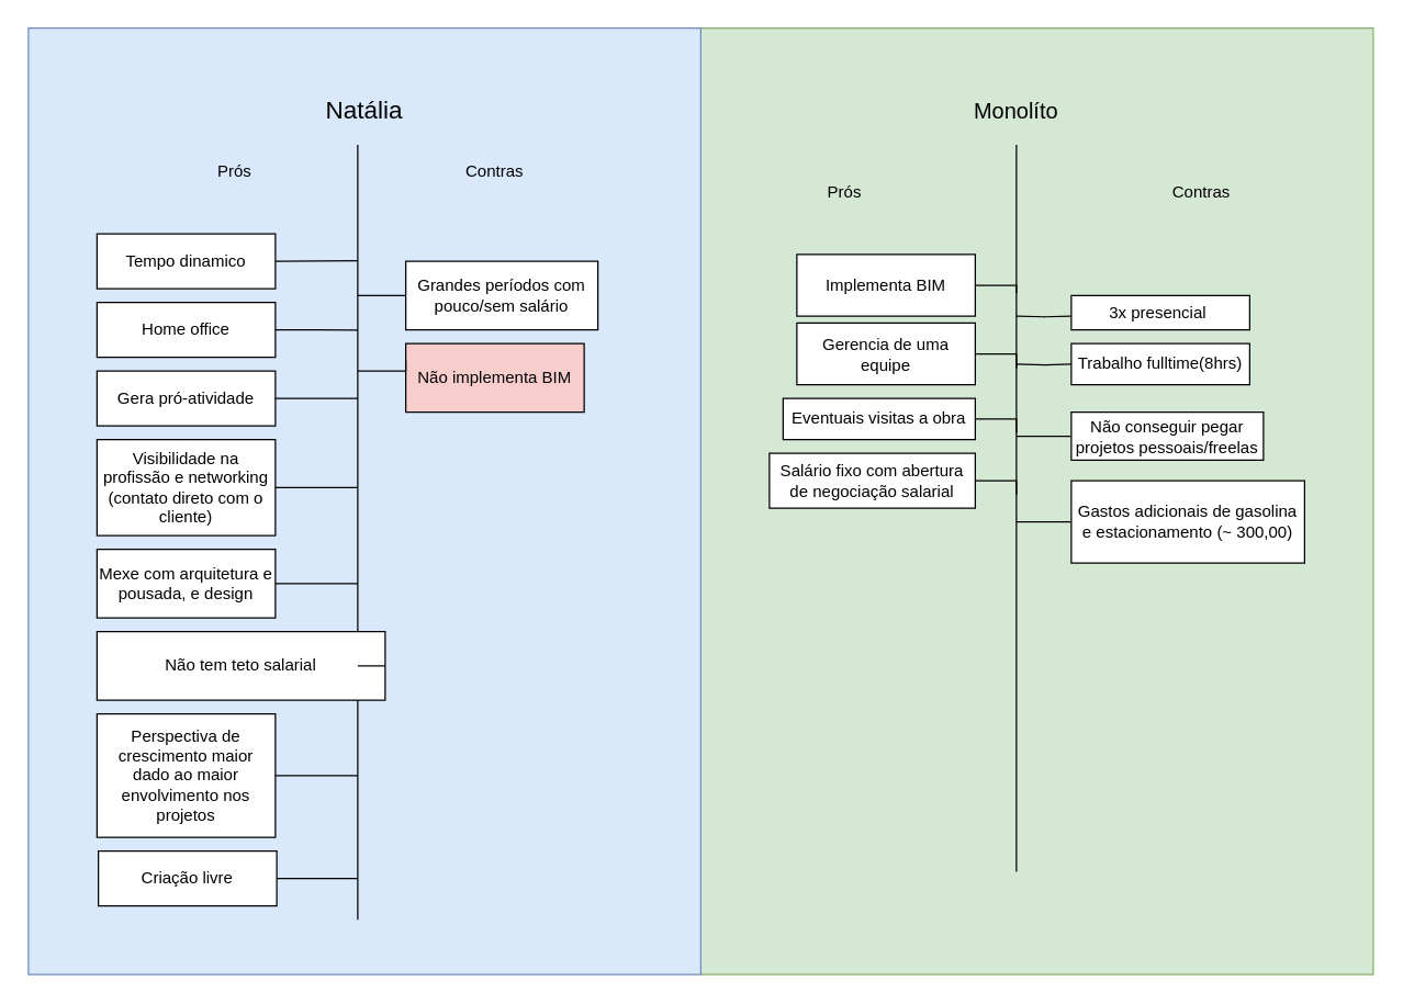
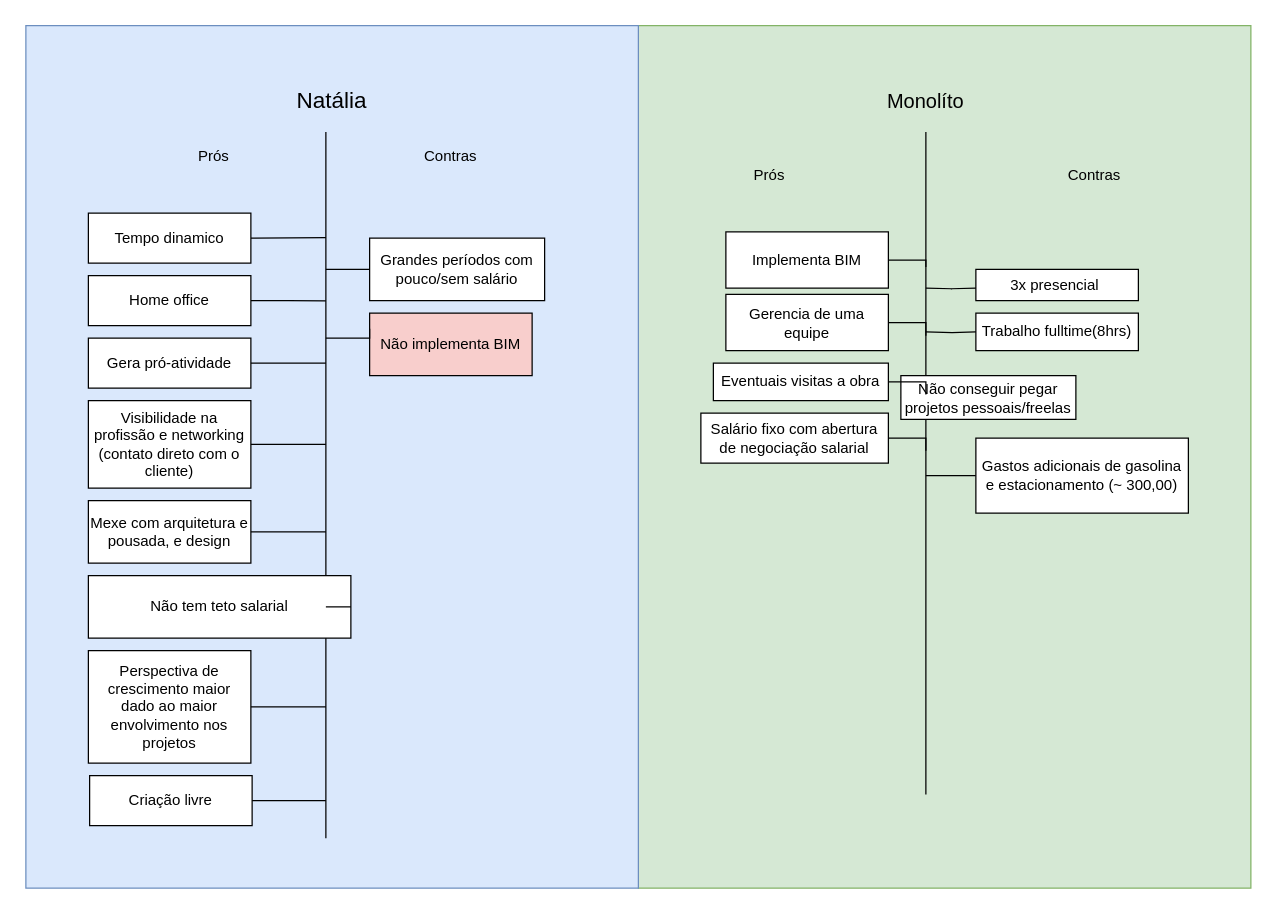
  <mxCell id="0" />
  <mxCell id="1" parent="0" />
  <mxCell id="2" value="" style="rounded=0;whiteSpace=wrap;html=1;fillColor=#d5e8d4;strokeColor=#82b366;" vertex="1" parent="1"><mxGeometry x="510" y="20" width="490" height="690" as="geometry" /></mxCell>
  <mxCell id="3" value="" style="rounded=0;whiteSpace=wrap;html=1;fillColor=#dae8fc;strokeColor=#6c8ebf;" vertex="1" parent="1"><mxGeometry x="20" y="20" width="490" height="690" as="geometry" /></mxCell>
  <mxCell id="4" style="edgeStyle=orthogonalEdgeStyle;rounded=0;orthogonalLoop=1;jettySize=auto;html=1;exitX=1;exitY=0.5;exitDx=0;exitDy=0;arcSize=0;endArrow=none;endFill=0;" edge="1" parent="1" source="5"><mxGeometry relative="1" as="geometry"><mxPoint x="260" y="189.529" as="targetPoint" /></mxGeometry></mxCell>
  <mxCell id="5" value="Tempo dinamico" style="rounded=0;whiteSpace=wrap;html=1;" vertex="1" parent="1"><mxGeometry x="70" y="170" width="130" height="40" as="geometry" /></mxCell>
  <mxCell id="6" value="" style="endArrow=none;html=1;rounded=0;" edge="1" parent="1"><mxGeometry width="50" height="50" relative="1" as="geometry"><mxPoint x="260" y="670" as="sourcePoint" /><mxPoint x="260" y="105" as="targetPoint" /></mxGeometry></mxCell>
  <mxCell id="7" style="edgeStyle=orthogonalEdgeStyle;rounded=0;orthogonalLoop=1;jettySize=auto;html=1;exitX=1;exitY=0.5;exitDx=0;exitDy=0;endArrow=none;endFill=0;" edge="1" parent="1" source="8"><mxGeometry relative="1" as="geometry"><mxPoint x="260" y="240.118" as="targetPoint" /></mxGeometry></mxCell>
  <mxCell id="8" value="Home office" style="rounded=0;whiteSpace=wrap;html=1;" vertex="1" parent="1"><mxGeometry x="70" y="220" width="130" height="40" as="geometry" /></mxCell>
  <mxCell id="9" value="Gera pró-atividade" style="rounded=0;whiteSpace=wrap;html=1;" vertex="1" parent="1"><mxGeometry x="70" y="270" width="130" height="40" as="geometry" /></mxCell>
  <mxCell id="10" value="Visibilidade na profissão e networking (contato direto com o cliente)" style="rounded=0;whiteSpace=wrap;html=1;" vertex="1" parent="1"><mxGeometry x="70" y="320" width="130" height="70" as="geometry" /></mxCell>
  <mxCell id="11" value="Mexe com arquitetura e pousada, e design" style="rounded=0;whiteSpace=wrap;html=1;" vertex="1" parent="1"><mxGeometry x="70" y="400" width="130" height="50" as="geometry" /></mxCell>
  <mxCell id="12" value="Prós" style="text;html=1;align=center;verticalAlign=middle;whiteSpace=wrap;rounded=0;" vertex="1" parent="1"><mxGeometry x="90" y="110" width="161" height="30" as="geometry" /></mxCell>
  <mxCell id="13" value="Contras" style="text;html=1;align=center;verticalAlign=middle;whiteSpace=wrap;rounded=0;" vertex="1" parent="1"><mxGeometry x="290" y="110" width="140" height="30" as="geometry" /></mxCell>
  <mxCell id="14" value="Natália" style="text;html=1;align=center;verticalAlign=middle;whiteSpace=wrap;rounded=0;fontSize=18;" vertex="1" parent="1"><mxGeometry x="200" y="65" width="130" height="30" as="geometry" /></mxCell>
  <mxCell id="15" value="Não tem teto salarial" style="rounded=0;whiteSpace=wrap;html=1;" vertex="1" parent="1"><mxGeometry x="70" y="460" width="210" height="50" as="geometry" /></mxCell>
  <mxCell id="16" value="Perspectiva de crescimento maior dado ao maior envolvimento nos projetos" style="rounded=0;whiteSpace=wrap;html=1;" vertex="1" parent="1"><mxGeometry x="70" y="520" width="130" height="90" as="geometry" /></mxCell>
  <mxCell id="17" value="Grandes períodos com pouco/sem salário" style="rounded=0;whiteSpace=wrap;html=1;" vertex="1" parent="1"><mxGeometry x="295" y="190" width="140" height="50" as="geometry" /></mxCell>
  <mxCell id="18" value="Não implementa BIM" style="rounded=0;whiteSpace=wrap;html=1;fillColor=#f8cecc;" vertex="1" parent="1"><mxGeometry x="295" y="250" width="130" height="50" as="geometry" /></mxCell>
  <mxCell id="19" value="Criação livre" style="rounded=0;whiteSpace=wrap;html=1;" vertex="1" parent="1"><mxGeometry x="71" y="620" width="130" height="40" as="geometry" /></mxCell>
  <mxCell id="20" value="" style="endArrow=none;html=1;rounded=0;" edge="1" parent="1"><mxGeometry width="50" height="50" relative="1" as="geometry"><mxPoint x="740" y="635" as="sourcePoint" /><mxPoint x="740" y="105" as="targetPoint" /></mxGeometry></mxCell>
  <mxCell id="21" value="Prós" style="text;html=1;align=center;verticalAlign=middle;whiteSpace=wrap;rounded=0;" vertex="1" parent="1"><mxGeometry x="500" y="125" width="230" height="30" as="geometry" /></mxCell>
  <mxCell id="22" value="Contras" style="text;html=1;align=center;verticalAlign=middle;whiteSpace=wrap;rounded=0;" vertex="1" parent="1"><mxGeometry x="760" y="125" width="230" height="30" as="geometry" /></mxCell>
  <mxCell id="23" value="Monolíto" style="text;html=1;align=center;verticalAlign=middle;whiteSpace=wrap;rounded=0;fontSize=16;" vertex="1" parent="1"><mxGeometry x="670" y="65" width="140" height="30" as="geometry" /></mxCell>
  <mxCell id="24" value="3x presencial&amp;nbsp;" style="rounded=0;whiteSpace=wrap;html=1;" vertex="1" parent="1"><mxGeometry x="780" y="215" width="130" height="25" as="geometry" /></mxCell>
  <mxCell id="25" style="edgeStyle=orthogonalEdgeStyle;rounded=0;orthogonalLoop=1;jettySize=auto;html=1;exitX=1;exitY=0.5;exitDx=0;exitDy=0;endArrow=none;endFill=0;" edge="1" parent="1" source="26"><mxGeometry relative="1" as="geometry"><mxPoint x="740" y="213.059" as="targetPoint" /></mxGeometry></mxCell>
  <mxCell id="26" value="Implementa BIM" style="rounded=0;whiteSpace=wrap;html=1;" vertex="1" parent="1"><mxGeometry x="580" y="185" width="130" height="45" as="geometry" /></mxCell>
  <mxCell id="27" value="Gerencia de uma equipe" style="rounded=0;whiteSpace=wrap;html=1;" vertex="1" parent="1"><mxGeometry x="580" y="235" width="130" height="45" as="geometry" /></mxCell>
  <mxCell id="28" value="Salário fixo com abertura de negociação salarial" style="rounded=0;whiteSpace=wrap;html=1;" vertex="1" parent="1"><mxGeometry x="560" y="330" width="150" height="40" as="geometry" /></mxCell>
  <mxCell id="29" value="Eventuais visitas a obra" style="rounded=0;whiteSpace=wrap;html=1;" vertex="1" parent="1"><mxGeometry x="570" y="290" width="140" height="30" as="geometry" /></mxCell>
  <mxCell id="30" value="Trabalho fulltime(8hrs)" style="rounded=0;whiteSpace=wrap;html=1;" vertex="1" parent="1"><mxGeometry x="780" y="250" width="130" height="30" as="geometry" /></mxCell>
  <mxCell id="31" style="edgeStyle=orthogonalEdgeStyle;rounded=0;orthogonalLoop=1;jettySize=auto;html=1;exitX=0;exitY=0.5;exitDx=0;exitDy=0;endArrow=none;endFill=0;" edge="1" parent="1" source="32"><mxGeometry relative="1" as="geometry"><mxPoint x="740" y="317.552" as="targetPoint" /></mxGeometry></mxCell>
- <mxCell id="32" value="Não conseguir pegar projetos pessoais/freelas" style="rounded=0;whiteSpace=wrap;html=1;" vertex="1" parent="1"><mxGeometry x="780" y="300" width="140" height="35" as="geometry" /></mxCell>
+ <mxCell id="32" value="Não conseguir pegar projetos pessoais/freelas" style="rounded=0;whiteSpace=wrap;html=1;" vertex="1" parent="1"><mxGeometry x="720" y="300" width="140" height="35" as="geometry" /></mxCell>
  <mxCell id="33" style="edgeStyle=orthogonalEdgeStyle;rounded=0;orthogonalLoop=1;jettySize=auto;html=1;exitX=0;exitY=0.5;exitDx=0;exitDy=0;endArrow=none;endFill=0;" edge="1" parent="1" source="34"><mxGeometry relative="1" as="geometry"><mxPoint x="740" y="380" as="targetPoint" /></mxGeometry></mxCell>
  <mxCell id="34" value="Gastos adicionais de gasolina e estacionamento (~ 300,00)" style="rounded=0;whiteSpace=wrap;html=1;" vertex="1" parent="1"><mxGeometry x="780" y="350" width="170" height="60" as="geometry" /></mxCell>
  <mxCell id="35" style="edgeStyle=orthogonalEdgeStyle;rounded=0;orthogonalLoop=1;jettySize=auto;html=1;exitX=1;exitY=0.5;exitDx=0;exitDy=0;endArrow=none;endFill=0;" edge="1" parent="1" source="9"><mxGeometry relative="1" as="geometry"><mxPoint x="260" y="290" as="targetPoint" /><mxPoint x="210" y="250" as="sourcePoint" /></mxGeometry></mxCell>
  <mxCell id="36" style="edgeStyle=orthogonalEdgeStyle;rounded=0;orthogonalLoop=1;jettySize=auto;html=1;exitX=1;exitY=0.5;exitDx=0;exitDy=0;endArrow=none;endFill=0;" edge="1" parent="1" source="10"><mxGeometry relative="1" as="geometry"><mxPoint x="260" y="355" as="targetPoint" /><mxPoint x="220" y="260" as="sourcePoint" /></mxGeometry></mxCell>
  <mxCell id="37" style="edgeStyle=orthogonalEdgeStyle;rounded=0;orthogonalLoop=1;jettySize=auto;html=1;exitX=1;exitY=0.5;exitDx=0;exitDy=0;endArrow=none;endFill=0;" edge="1" parent="1" source="11"><mxGeometry relative="1" as="geometry"><mxPoint x="260" y="425" as="targetPoint" /><mxPoint y="270" as="sourcePoint" x="230" /></mxGeometry></mxCell>
  <mxCell id="38" style="edgeStyle=orthogonalEdgeStyle;rounded=0;orthogonalLoop=1;jettySize=auto;html=1;exitX=1;exitY=0.5;exitDx=0;exitDy=0;endArrow=none;endFill=0;" edge="1" parent="1" source="15"><mxGeometry relative="1" as="geometry"><mxPoint x="260" y="485" as="targetPoint" /><mxPoint x="240" as="sourcePoint" y="280" /></mxGeometry></mxCell>
  <mxCell id="39" style="edgeStyle=orthogonalEdgeStyle;rounded=0;orthogonalLoop=1;jettySize=auto;html=1;exitX=1;exitY=0.5;exitDx=0;exitDy=0;endArrow=none;endFill=0;" edge="1" parent="1" source="16"><mxGeometry relative="1" as="geometry"><mxPoint x="260" y="565" as="targetPoint" /><mxPoint x="250" y="290" as="sourcePoint" /></mxGeometry></mxCell>
  <mxCell id="40" style="edgeStyle=orthogonalEdgeStyle;rounded=0;orthogonalLoop=1;jettySize=auto;html=1;exitX=1;exitY=0.5;exitDx=0;exitDy=0;endArrow=none;endFill=0;" edge="1" parent="1" source="19"><mxGeometry relative="1" as="geometry"><mxPoint x="260" y="640" as="targetPoint" /><mxPoint x="260" y="300" as="sourcePoint" /></mxGeometry></mxCell>
  <mxCell id="41" style="edgeStyle=orthogonalEdgeStyle;rounded=0;orthogonalLoop=1;jettySize=auto;html=1;exitX=0;exitY=0.5;exitDx=0;exitDy=0;endArrow=none;endFill=0;" edge="1" parent="1" source="17"><mxGeometry relative="1" as="geometry"><mxPoint x="260" y="215" as="targetPoint" /><mxPoint x="270" y="310" as="sourcePoint" /></mxGeometry></mxCell>
  <mxCell id="42" style="edgeStyle=orthogonalEdgeStyle;rounded=0;orthogonalLoop=1;jettySize=auto;html=1;endArrow=none;endFill=0;entryX=0;entryY=0.25;entryDx=0;entryDy=0;" edge="1" parent="1" target="18"><mxGeometry relative="1" as="geometry"><mxPoint x="290" y="270" as="targetPoint" /><mxPoint x="260" y="270" as="sourcePoint" /></mxGeometry></mxCell>
  <mxCell id="43" style="edgeStyle=orthogonalEdgeStyle;rounded=0;orthogonalLoop=1;jettySize=auto;html=1;exitX=1;exitY=0.5;exitDx=0;exitDy=0;endArrow=none;endFill=0;" edge="1" parent="1" source="27"><mxGeometry relative="1" as="geometry"><mxPoint x="740" y="268" as="targetPoint" /><mxPoint x="720" y="223" as="sourcePoint" /></mxGeometry></mxCell>
  <mxCell id="44" style="edgeStyle=orthogonalEdgeStyle;rounded=0;orthogonalLoop=1;jettySize=auto;html=1;exitX=1;exitY=0.5;exitDx=0;exitDy=0;endArrow=none;endFill=0;" edge="1" parent="1" source="29"><mxGeometry relative="1" as="geometry"><mxPoint x="740" y="315" as="targetPoint" /><mxPoint x="730" y="233" as="sourcePoint" /></mxGeometry></mxCell>
  <mxCell id="45" style="edgeStyle=orthogonalEdgeStyle;rounded=0;orthogonalLoop=1;jettySize=auto;html=1;exitX=1;exitY=0.5;exitDx=0;exitDy=0;endArrow=none;endFill=0;" edge="1" parent="1" source="28"><mxGeometry relative="1" as="geometry"><mxPoint x="740" y="360" as="targetPoint" /><mxPoint x="740" y="243" as="sourcePoint" /></mxGeometry></mxCell>
  <mxCell id="46" style="edgeStyle=orthogonalEdgeStyle;rounded=0;orthogonalLoop=1;jettySize=auto;html=1;endArrow=none;endFill=0;" edge="1" parent="1"><mxGeometry relative="1" as="geometry"><mxPoint x="780" y="230" as="targetPoint" /><mxPoint x="740" y="230" as="sourcePoint" /></mxGeometry></mxCell>
  <mxCell id="47" style="edgeStyle=orthogonalEdgeStyle;rounded=0;orthogonalLoop=1;jettySize=auto;html=1;endArrow=none;endFill=0;entryX=0;entryY=0.5;entryDx=0;entryDy=0;" edge="1" parent="1" target="30"><mxGeometry relative="1" as="geometry"><mxPoint x="790" y="291" as="targetPoint" /><mxPoint x="740" y="265" as="sourcePoint" /></mxGeometry></mxCell>
